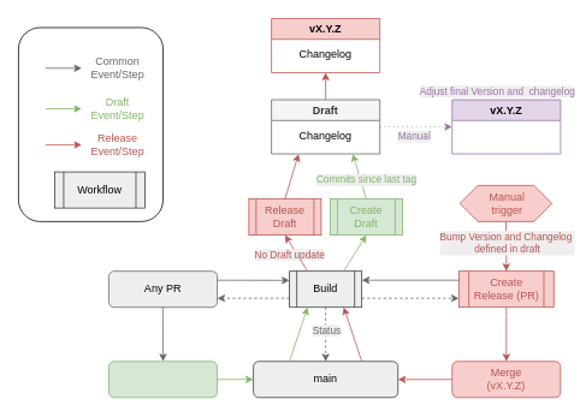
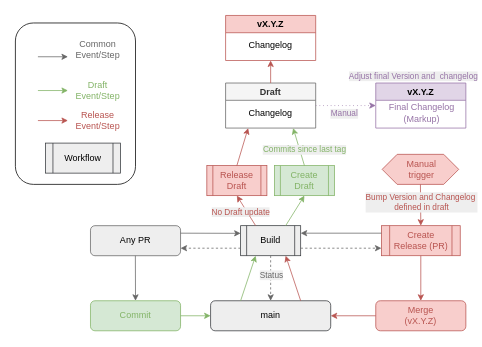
  <mxCell id="0" />
  <mxCell id="1" parent="0" />
  <mxCell id="2" value="" style="shape=hexagon;perimeter=hexagonPerimeter2;whiteSpace=wrap;html=1;fixedSize=1;fillColor=#f8cecc;strokeColor=#b85450;" vertex="1" parent="1"><mxGeometry x="508.5" y="205" width="102" height="40" as="geometry" /></mxCell>
  <mxCell id="3" value="" style="rounded=1;whiteSpace=wrap;html=1;fillColor=#d5e8d4;strokeColor=#82b366;" vertex="1" parent="1"><mxGeometry x="120" y="400" width="120" height="40" as="geometry" /></mxCell>
  <mxCell id="4" value="" style="rounded=1;whiteSpace=wrap;html=1;fillColor=#EEEEEE;strokeColor=#36393d;" vertex="1" parent="1"><mxGeometry x="280" y="400" width="160" height="40" as="geometry" /></mxCell>
  <mxCell id="5" value="main" style="text;html=1;align=center;verticalAlign=middle;whiteSpace=wrap;rounded=0;" vertex="1" parent="1"><mxGeometry x="330" y="405" width="60" height="30" as="geometry" /></mxCell>
+ <mxCell id="6" value="&lt;font color=&quot;#82b366&quot;&gt;Commit&lt;/font&gt;" style="text;html=1;align=center;verticalAlign=middle;whiteSpace=wrap;rounded=0;" vertex="1" parent="1"><mxGeometry x="150" y="405" width="60" height="30" as="geometry" /></mxCell>
  <mxCell id="7" value="" style="endArrow=classic;html=1;rounded=0;exitX=1;exitY=0.5;exitDx=0;exitDy=0;entryX=0;entryY=0.5;entryDx=0;entryDy=0;fillColor=#d5e8d4;strokeColor=#82b366;" edge="1" parent="1" source="3" target="4"><mxGeometry width="50" height="50" relative="1" as="geometry"><mxPoint x="250" y="530" as="sourcePoint" /><mxPoint x="300" y="480" as="targetPoint" /></mxGeometry></mxCell>
  <mxCell id="8" value="Draft" style="swimlane;whiteSpace=wrap;html=1;fillColor=#f5f5f5;strokeColor=#666666;fontColor=#333333;" vertex="1" parent="1"><mxGeometry x="300" y="110" width="120" height="60" as="geometry" /></mxCell>
  <mxCell id="9" value="Changelog" style="text;html=1;align=center;verticalAlign=middle;whiteSpace=wrap;rounded=0;" vertex="1" parent="8"><mxGeometry x="15" y="25" width="90" height="30" as="geometry" /></mxCell>
  <mxCell id="10" value="" style="shape=process;whiteSpace=wrap;html=1;backgroundOutline=1;fillColor=#eeeeee;strokeColor=#36393d;" vertex="1" parent="1"><mxGeometry x="320" y="300" width="80" height="40" as="geometry" /></mxCell>
  <mxCell id="11" value="Build" style="text;html=1;align=center;verticalAlign=middle;whiteSpace=wrap;rounded=0;" vertex="1" parent="1"><mxGeometry x="330" y="305" width="60" height="30" as="geometry" /></mxCell>
  <mxCell id="12" value="" style="endArrow=classic;html=1;rounded=0;exitX=0.25;exitY=0;exitDx=0;exitDy=0;entryX=0.25;entryY=1;entryDx=0;entryDy=0;fillColor=#d5e8d4;strokeColor=#82b366;" edge="1" parent="1" source="4" target="10"><mxGeometry width="50" height="50" relative="1" as="geometry"><mxPoint x="300.6" y="371" as="sourcePoint" /><mxPoint x="300" y="335" as="targetPoint" /></mxGeometry></mxCell>
  <mxCell id="13" value="" style="endArrow=classic;html=1;rounded=0;exitX=0.5;exitY=1;exitDx=0;exitDy=0;entryX=0.5;entryY=0;entryDx=0;entryDy=0;fillColor=#f5f5f5;strokeColor=#666666;dashed=1;labelBackgroundColor=none;" edge="1" parent="1" source="10" target="4"><mxGeometry width="50" height="50" relative="1" as="geometry"><mxPoint x="470" y="370" as="sourcePoint" /><mxPoint x="520" y="320" as="targetPoint" /></mxGeometry></mxCell>
  <mxCell id="14" value="&lt;span style=&quot;&quot;&gt;Status&lt;/span&gt;" style="edgeLabel;html=1;align=center;verticalAlign=middle;resizable=0;points=[];fontColor=#666666;labelBackgroundColor=#EEEEEE;" vertex="1" connectable="0" parent="13"><mxGeometry x="-0.164" y="-1" relative="1" as="geometry"><mxPoint x="1" as="offset" /></mxGeometry></mxCell>
  <mxCell id="15" value="" style="endArrow=classic;html=1;rounded=0;exitX=0.75;exitY=0;exitDx=0;exitDy=0;entryX=0.5;entryY=1;entryDx=0;entryDy=0;fillColor=#d5e8d4;strokeColor=#82B366;" edge="1" parent="1" source="10" target="40"><mxGeometry width="50" height="50" relative="1" as="geometry"><mxPoint x="340" y="300" as="sourcePoint" /><mxPoint x="340" y="200" as="targetPoint" /></mxGeometry></mxCell>
  <mxCell id="16" value="vX.Y.Z" style="swimlane;whiteSpace=wrap;html=1;fillColor=#e1d5e7;strokeColor=#9673a6;" vertex="1" parent="1"><mxGeometry x="500" y="110" width="120" height="60" as="geometry" /></mxCell>
+ <mxCell id="17" value="Final Changelog (Markup)" style="text;html=1;align=center;verticalAlign=middle;whiteSpace=wrap;rounded=0;fontColor=#9673A6;" vertex="1" parent="16"><mxGeometry x="8.5" y="25" width="105" height="30" as="geometry" /></mxCell>
  <mxCell id="18" value="" style="endArrow=classic;html=1;rounded=0;exitX=1;exitY=0.5;exitDx=0;exitDy=0;entryX=0;entryY=0.5;entryDx=0;entryDy=0;fillColor=#e1d5e7;strokeColor=#9673A6;dashed=1;dashPattern=1 4;labelBackgroundColor=none;" edge="1" parent="1" source="8" target="16"><mxGeometry width="50" height="50" relative="1" as="geometry"><mxPoint x="450" y="120" as="sourcePoint" /><mxPoint x="500" y="70" as="targetPoint" /></mxGeometry></mxCell>
  <mxCell id="19" value="&lt;span style=&quot;&quot;&gt;Adjust final Version and&amp;nbsp; changelog&lt;/span&gt;" style="edgeLabel;html=1;align=center;verticalAlign=middle;resizable=0;points=[];fontColor=#9673A6;labelBackgroundColor=#EEEEEE;" vertex="1" connectable="0" parent="18"><mxGeometry x="-0.084" relative="1" as="geometry"><mxPoint x="92" y="-40" as="offset" /></mxGeometry></mxCell>
  <mxCell id="20" value="&lt;font color=&quot;#9673a6&quot; style=&quot;&quot;&gt;Manual&lt;/font&gt;" style="edgeLabel;html=1;align=center;verticalAlign=middle;resizable=0;points=[];fontColor=#E1D5E7;labelBackgroundColor=#EEEEEE;" vertex="1" connectable="0" parent="18"><mxGeometry x="-0.284" y="1" relative="1" as="geometry"><mxPoint x="8" y="11" as="offset" /></mxGeometry></mxCell>
  <mxCell id="21" value="" style="shape=process;whiteSpace=wrap;html=1;backgroundOutline=1;fillColor=#f8cecc;strokeColor=#b85450;" vertex="1" parent="1"><mxGeometry x="275" y="220" width="80" height="40" as="geometry" /></mxCell>
  <mxCell id="22" value="Release Draft" style="text;html=1;align=center;verticalAlign=middle;whiteSpace=wrap;rounded=0;fontColor=#B85450;" vertex="1" parent="1"><mxGeometry x="285" y="225" width="60" height="30" as="geometry" /></mxCell>
  <mxCell id="23" value="" style="shape=process;whiteSpace=wrap;html=1;backgroundOutline=1;fillColor=#f8cecc;strokeColor=#b85450;" vertex="1" parent="1"><mxGeometry x="507.5" y="300" width="105" height="40" as="geometry" /></mxCell>
  <mxCell id="24" value="&lt;font color=&quot;#b85450&quot;&gt;Create Release (PR)&lt;/font&gt;" style="text;html=1;align=center;verticalAlign=middle;whiteSpace=wrap;rounded=0;" vertex="1" parent="1"><mxGeometry x="522.5" y="305" width="75" height="30" as="geometry" /></mxCell>
  <mxCell id="25" value="" style="endArrow=classic;html=1;rounded=0;exitX=0.75;exitY=0;exitDx=0;exitDy=0;entryX=0.75;entryY=1;entryDx=0;entryDy=0;fillColor=#f8cecc;strokeColor=#b85450;" edge="1" parent="1" source="4" target="10"><mxGeometry width="50" height="50" relative="1" as="geometry"><mxPoint x="460" y="380" as="sourcePoint" /><mxPoint x="510" y="330" as="targetPoint" /></mxGeometry></mxCell>
  <mxCell id="26" value="" style="rounded=1;whiteSpace=wrap;html=1;fillColor=#f8cecc;strokeColor=#b85450;" vertex="1" parent="1"><mxGeometry x="500" y="400" width="120" height="40" as="geometry" /></mxCell>
  <mxCell id="27" value="&lt;font color=&quot;#b85450&quot;&gt;Merge (vX.Y.Z)&lt;/font&gt;" style="text;html=1;align=center;verticalAlign=middle;whiteSpace=wrap;rounded=0;" vertex="1" parent="1"><mxGeometry x="530" y="405" width="60" height="30" as="geometry" /></mxCell>
  <mxCell id="28" value="" style="endArrow=classic;html=1;rounded=0;exitX=0;exitY=0.5;exitDx=0;exitDy=0;entryX=1;entryY=0.5;entryDx=0;entryDy=0;fillColor=#f8cecc;strokeColor=#b85450;" edge="1" parent="1" source="26" target="4"><mxGeometry width="50" height="50" relative="1" as="geometry"><mxPoint x="480" y="400" as="sourcePoint" /><mxPoint x="460" y="360" as="targetPoint" /></mxGeometry></mxCell>
  <mxCell id="29" value="" style="endArrow=classic;html=1;rounded=0;exitX=0.5;exitY=1;exitDx=0;exitDy=0;entryX=0.5;entryY=0;entryDx=0;entryDy=0;fillColor=#f8cecc;strokeColor=#B85450;" edge="1" parent="1" source="23" target="26"><mxGeometry width="50" height="50" relative="1" as="geometry"><mxPoint x="670" y="375" as="sourcePoint" /><mxPoint x="650" y="335" as="targetPoint" /></mxGeometry></mxCell>
  <mxCell id="30" value="" style="endArrow=classic;html=1;rounded=0;exitX=0.5;exitY=1;exitDx=0;exitDy=0;entryX=0.5;entryY=0;entryDx=0;entryDy=0;fillColor=#f8cecc;strokeColor=#b85450;" edge="1" parent="1" source="2" target="23"><mxGeometry width="50" height="50" relative="1" as="geometry"><mxPoint x="557.75" y="235" as="sourcePoint" /><mxPoint x="559.25" y="305" as="targetPoint" /></mxGeometry></mxCell>
  <mxCell id="31" value="&lt;div&gt;&lt;span style=&quot;&quot;&gt;Bump Version and Changelog&amp;nbsp;&lt;/span&gt;&lt;/div&gt;&lt;div&gt;&lt;span style=&quot;&quot;&gt;defined in draft&lt;/span&gt;&lt;/div&gt;" style="edgeLabel;html=1;align=center;verticalAlign=middle;resizable=0;points=[];fontColor=#B85450;labelBackgroundColor=#EEEEEE;" vertex="1" connectable="0" parent="30"><mxGeometry x="-0.204" y="1" relative="1" as="geometry"><mxPoint y="2" as="offset" /></mxGeometry></mxCell>
  <mxCell id="32" value="&lt;font color=&quot;#b85450&quot;&gt;Manual trigger&lt;/font&gt;" style="text;html=1;align=center;verticalAlign=middle;whiteSpace=wrap;rounded=0;" vertex="1" parent="1"><mxGeometry x="530.5" y="210" width="60" height="30" as="geometry" /></mxCell>
  <mxCell id="33" value="" style="rounded=1;whiteSpace=wrap;html=1;fillColor=#EEEEEE;fontColor=#333333;strokeColor=#666666;" vertex="1" parent="1"><mxGeometry x="120" y="300" width="120" height="40" as="geometry" /></mxCell>
  <mxCell id="34" value="Any PR" style="text;html=1;align=center;verticalAlign=middle;whiteSpace=wrap;rounded=0;" vertex="1" parent="1"><mxGeometry x="150" y="305" width="60" height="30" as="geometry" /></mxCell>
  <mxCell id="35" value="" style="endArrow=classic;html=1;rounded=0;exitX=1;exitY=0.5;exitDx=0;exitDy=0;entryX=0;entryY=0.5;entryDx=0;entryDy=0;fillColor=#f5f5f5;strokeColor=#666666;" edge="1" parent="1"><mxGeometry width="50" height="50" relative="1" as="geometry"><mxPoint x="240" y="310" as="sourcePoint" /><mxPoint x="320" y="310.2" as="targetPoint" /></mxGeometry></mxCell>
  <mxCell id="36" value="" style="endArrow=classic;html=1;rounded=0;exitX=0;exitY=0.75;exitDx=0;exitDy=0;entryX=1;entryY=0.75;entryDx=0;entryDy=0;fillColor=#f5f5f5;strokeColor=#666666;dashed=1;" edge="1" parent="1" source="10" target="33"><mxGeometry width="50" height="50" relative="1" as="geometry"><mxPoint x="230" y="260" as="sourcePoint" /><mxPoint x="310" y="260.2" as="targetPoint" /></mxGeometry></mxCell>
  <mxCell id="37" value="" style="endArrow=classic;html=1;rounded=0;exitX=0.5;exitY=1;exitDx=0;exitDy=0;entryX=0.5;entryY=0;entryDx=0;entryDy=0;fillColor=#f5f5f5;strokeColor=#666666;" edge="1" parent="1" target="3"><mxGeometry width="50" height="50" relative="1" as="geometry"><mxPoint x="179.8" y="340" as="sourcePoint" /><mxPoint x="179.8" y="380" as="targetPoint" /></mxGeometry></mxCell>
  <mxCell id="38" value="" style="endArrow=classic;html=1;rounded=0;exitX=0;exitY=0.25;exitDx=0;exitDy=0;entryX=1;entryY=0.25;entryDx=0;entryDy=0;fillColor=#f5f5f5;strokeColor=#666666;" edge="1" parent="1" source="23" target="10"><mxGeometry width="50" height="50" relative="1" as="geometry"><mxPoint x="487.5" y="311" as="sourcePoint" /><mxPoint x="409.5" y="310" as="targetPoint" /></mxGeometry></mxCell>
  <mxCell id="39" value="" style="endArrow=classic;html=1;rounded=0;exitX=1;exitY=0.5;exitDx=0;exitDy=0;entryX=0;entryY=0.75;entryDx=0;entryDy=0;fillColor=#f5f5f5;strokeColor=#666666;dashed=1;" edge="1" parent="1" target="23"><mxGeometry width="50" height="50" relative="1" as="geometry"><mxPoint x="400" y="330" as="sourcePoint" /><mxPoint x="480" y="330.2" as="targetPoint" /></mxGeometry></mxCell>
  <mxCell id="40" value="" style="shape=process;whiteSpace=wrap;html=1;backgroundOutline=1;fillColor=#d5e8d4;strokeColor=#82B366;" vertex="1" parent="1"><mxGeometry x="365" y="220" width="80" height="40" as="geometry" /></mxCell>
  <mxCell id="41" value="&lt;font color=&quot;#82b366&quot;&gt;Create Draft&lt;/font&gt;" style="text;html=1;align=center;verticalAlign=middle;whiteSpace=wrap;rounded=0;" vertex="1" parent="1"><mxGeometry x="375" y="225" width="60" height="30" as="geometry" /></mxCell>
  <mxCell id="42" value="" style="endArrow=classic;html=1;rounded=0;exitX=0.5;exitY=0;exitDx=0;exitDy=0;fillColor=#d5e8d4;strokeColor=#82b366;entryX=0.75;entryY=1;entryDx=0;entryDy=0;" edge="1" parent="1" source="40" target="8"><mxGeometry width="50" height="50" relative="1" as="geometry"><mxPoint x="265" y="225" as="sourcePoint" /><mxPoint x="390" y="200" as="targetPoint" /></mxGeometry></mxCell>
  <mxCell id="43" value="&lt;font color=&quot;#82b366&quot; style=&quot;&quot;&gt;Commits since last tag&lt;/font&gt;" style="edgeLabel;html=1;align=center;verticalAlign=middle;resizable=0;points=[];labelBackgroundColor=#EEEEEE;" vertex="1" connectable="0" parent="42"><mxGeometry x="-0.028" relative="1" as="geometry"><mxPoint x="7" y="2" as="offset" /></mxGeometry></mxCell>
  <mxCell id="44" value="" style="endArrow=classic;html=1;rounded=0;exitX=0.25;exitY=0;exitDx=0;exitDy=0;entryX=0.5;entryY=1;entryDx=0;entryDy=0;fillColor=#f8cecc;strokeColor=#b85450;" edge="1" parent="1" source="10" target="21"><mxGeometry width="50" height="50" relative="1" as="geometry"><mxPoint x="230" y="275" as="sourcePoint" /><mxPoint x="255" y="250" as="targetPoint" /></mxGeometry></mxCell>
  <mxCell id="45" value="&lt;font color=&quot;#b85450&quot; style=&quot;&quot;&gt;No Draft update&lt;br&gt;&lt;/font&gt;" style="edgeLabel;html=1;align=center;verticalAlign=middle;resizable=0;points=[];labelBackgroundColor=#EEEEEE;" vertex="1" connectable="0" parent="44"><mxGeometry x="0.044" relative="1" as="geometry"><mxPoint x="-7" y="3" as="offset" /></mxGeometry></mxCell>
  <mxCell id="46" value="" style="endArrow=classic;html=1;rounded=0;exitX=0.5;exitY=0;exitDx=0;exitDy=0;entryX=0.25;entryY=1;entryDx=0;entryDy=0;fillColor=#f8cecc;strokeColor=#B85450;" edge="1" parent="1" source="21" target="8"><mxGeometry width="50" height="50" relative="1" as="geometry"><mxPoint x="265" y="225" as="sourcePoint" /><mxPoint x="250" y="190" as="targetPoint" /></mxGeometry></mxCell>
  <mxCell id="47" value="vX.Y.Z" style="swimlane;whiteSpace=wrap;html=1;fillColor=#f8cecc;strokeColor=#b85450;" vertex="1" parent="1"><mxGeometry x="300" y="20" width="120" height="60" as="geometry" /></mxCell>
  <mxCell id="48" value="Changelog" style="text;html=1;align=center;verticalAlign=middle;whiteSpace=wrap;rounded=0;" vertex="1" parent="47"><mxGeometry x="15" y="25" width="90" height="30" as="geometry" /></mxCell>
  <mxCell id="49" value="" style="endArrow=classic;html=1;rounded=0;exitX=0.5;exitY=0;exitDx=0;exitDy=0;entryX=0.5;entryY=1;entryDx=0;entryDy=0;fillColor=#f8cecc;strokeColor=#b85450;" edge="1" parent="1" source="8" target="47"><mxGeometry width="50" height="50" relative="1" as="geometry"><mxPoint x="210" y="95" as="sourcePoint" /><mxPoint x="225" y="60" as="targetPoint" /></mxGeometry></mxCell>
  <mxCell id="50" value="" style="group;fillColor=none;" vertex="1" connectable="0" parent="1"><mxGeometry x="20" y="30" width="160" height="215" as="geometry" /></mxCell>
  <mxCell id="51" value="" style="rounded=1;whiteSpace=wrap;html=1;fillColor=none;" vertex="1" parent="50"><mxGeometry width="160" height="215" as="geometry" /></mxCell>
  <mxCell id="52" value="Workflow" style="shape=process;whiteSpace=wrap;html=1;backgroundOutline=1;fillColor=#eeeeee;strokeColor=#36393d;" vertex="1" parent="50"><mxGeometry x="40" y="160" width="100" height="40" as="geometry" /></mxCell>
  <mxCell id="53" value="" style="endArrow=classic;html=1;rounded=0;fillColor=#f5f5f5;strokeColor=#666666;" edge="1" parent="50"><mxGeometry width="50" height="50" relative="1" as="geometry"><mxPoint x="30" y="45" as="sourcePoint" /><mxPoint x="70" y="45" as="targetPoint" /></mxGeometry></mxCell>
- <mxCell id="54" value="Common Event/Step" style="text;html=1;align=center;verticalAlign=middle;whiteSpace=wrap;rounded=0;fontColor=#666666;" vertex="1" parent="50"><mxGeometry x="80" y="30" width="60" height="30" as="geometry" /></mxCell>
+ <mxCell id="54" value="Common Event/Step" style="text;html=1;align=center;verticalAlign=middle;whiteSpace=wrap;rounded=0;fontColor=#666666;" vertex="1" parent="50"><mxGeometry x="80" y="20" width="60" height="30" as="geometry" /></mxCell>
  <mxCell id="55" value="" style="endArrow=classic;html=1;rounded=0;fillColor=#f5f5f5;strokeColor=#82B366;" edge="1" parent="50"><mxGeometry width="50" height="50" relative="1" as="geometry"><mxPoint x="30" y="90" as="sourcePoint" /><mxPoint x="70" y="90" as="targetPoint" /></mxGeometry></mxCell>
  <mxCell id="56" value="Draft Event/Step" style="text;html=1;align=center;verticalAlign=middle;whiteSpace=wrap;rounded=0;fontColor=#82B366;" vertex="1" parent="50"><mxGeometry x="80" y="75" width="60" height="30" as="geometry" /></mxCell>
  <mxCell id="57" value="" style="endArrow=classic;html=1;rounded=0;fillColor=#f5f5f5;strokeColor=#B85450;" edge="1" parent="50"><mxGeometry width="50" height="50" relative="1" as="geometry"><mxPoint x="30" y="130" as="sourcePoint" /><mxPoint x="70" y="130" as="targetPoint" /></mxGeometry></mxCell>
  <mxCell id="58" value="Release Event/Step" style="text;html=1;align=center;verticalAlign=middle;whiteSpace=wrap;rounded=0;fontColor=#B85450;" vertex="1" parent="50"><mxGeometry x="80" y="115" width="60" height="30" as="geometry" /></mxCell>
